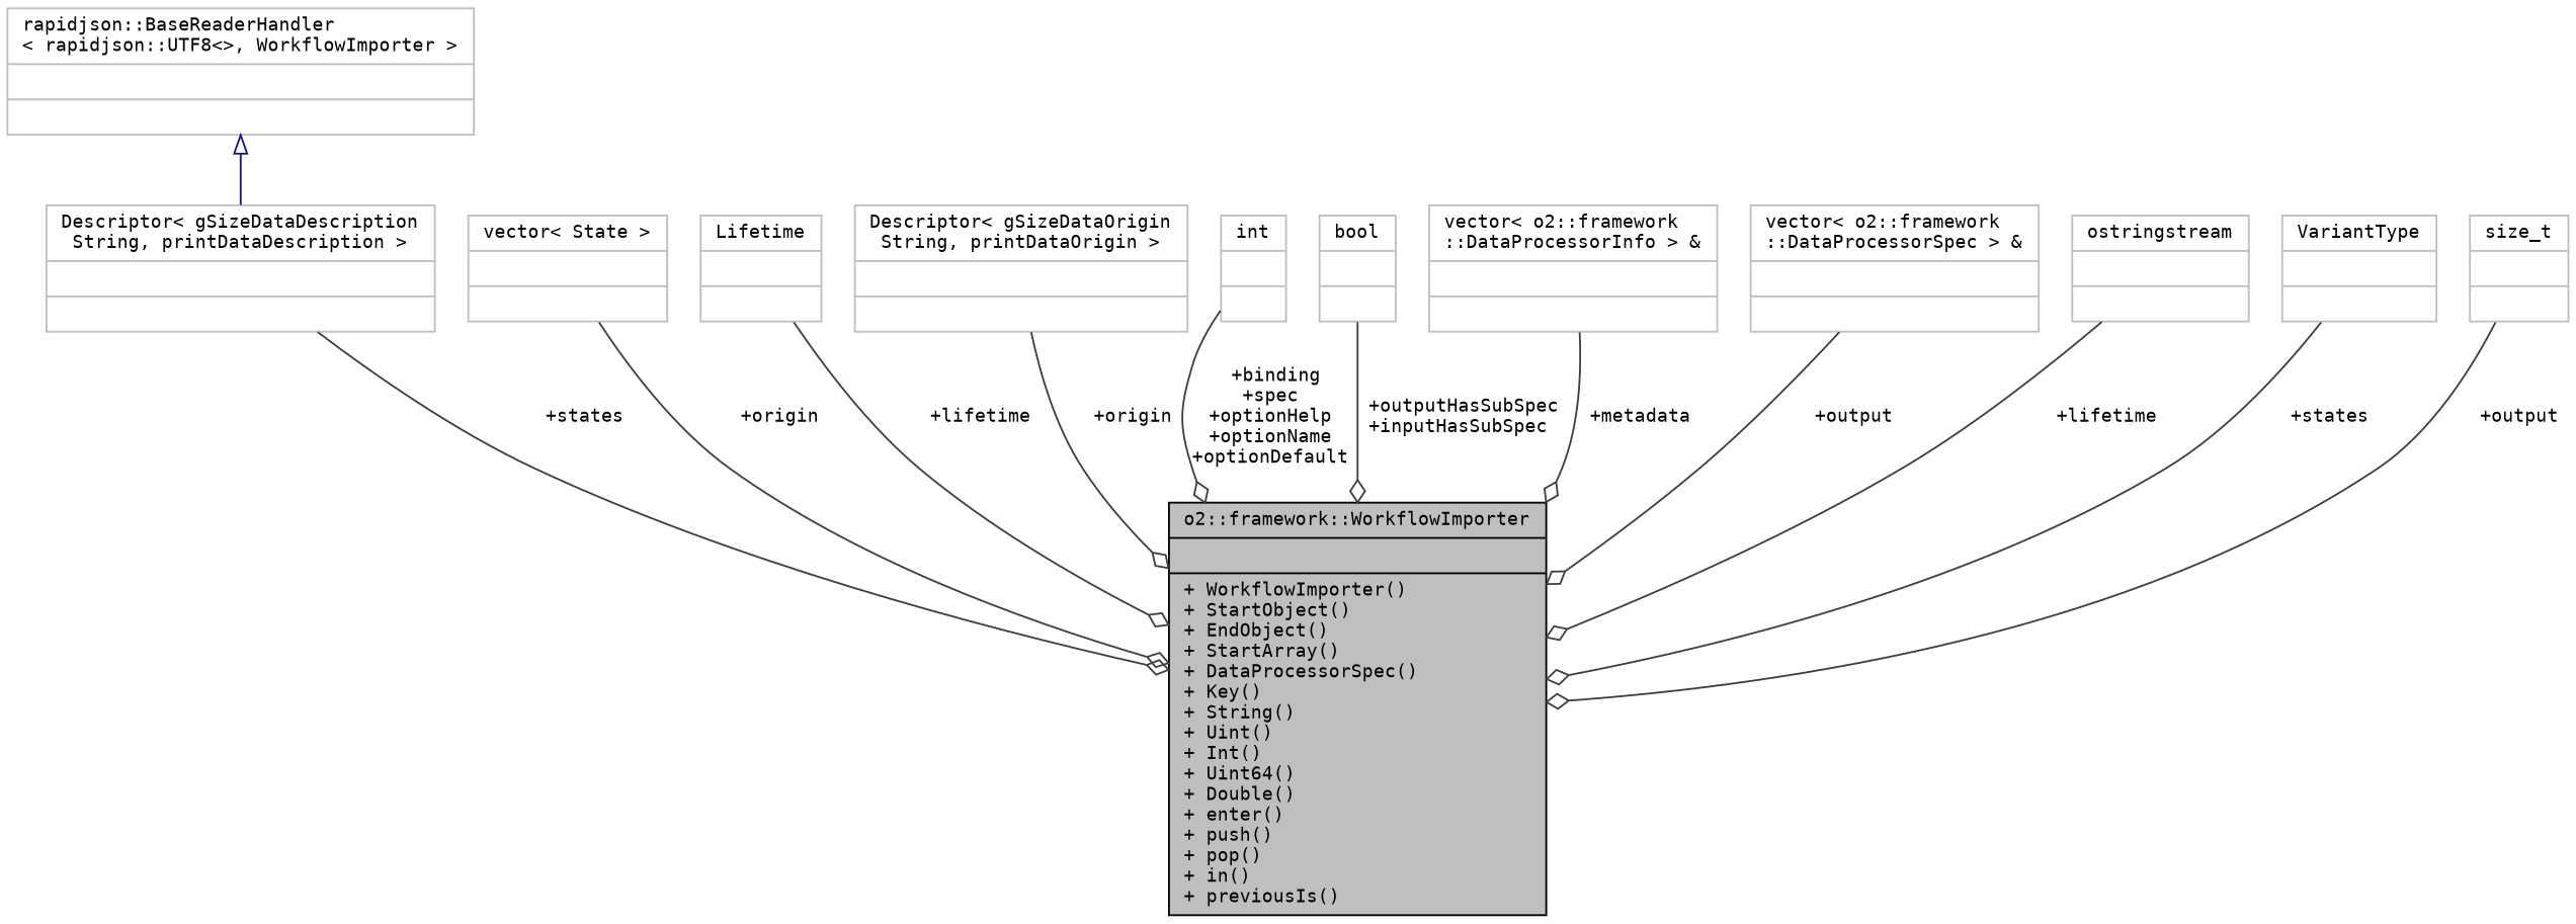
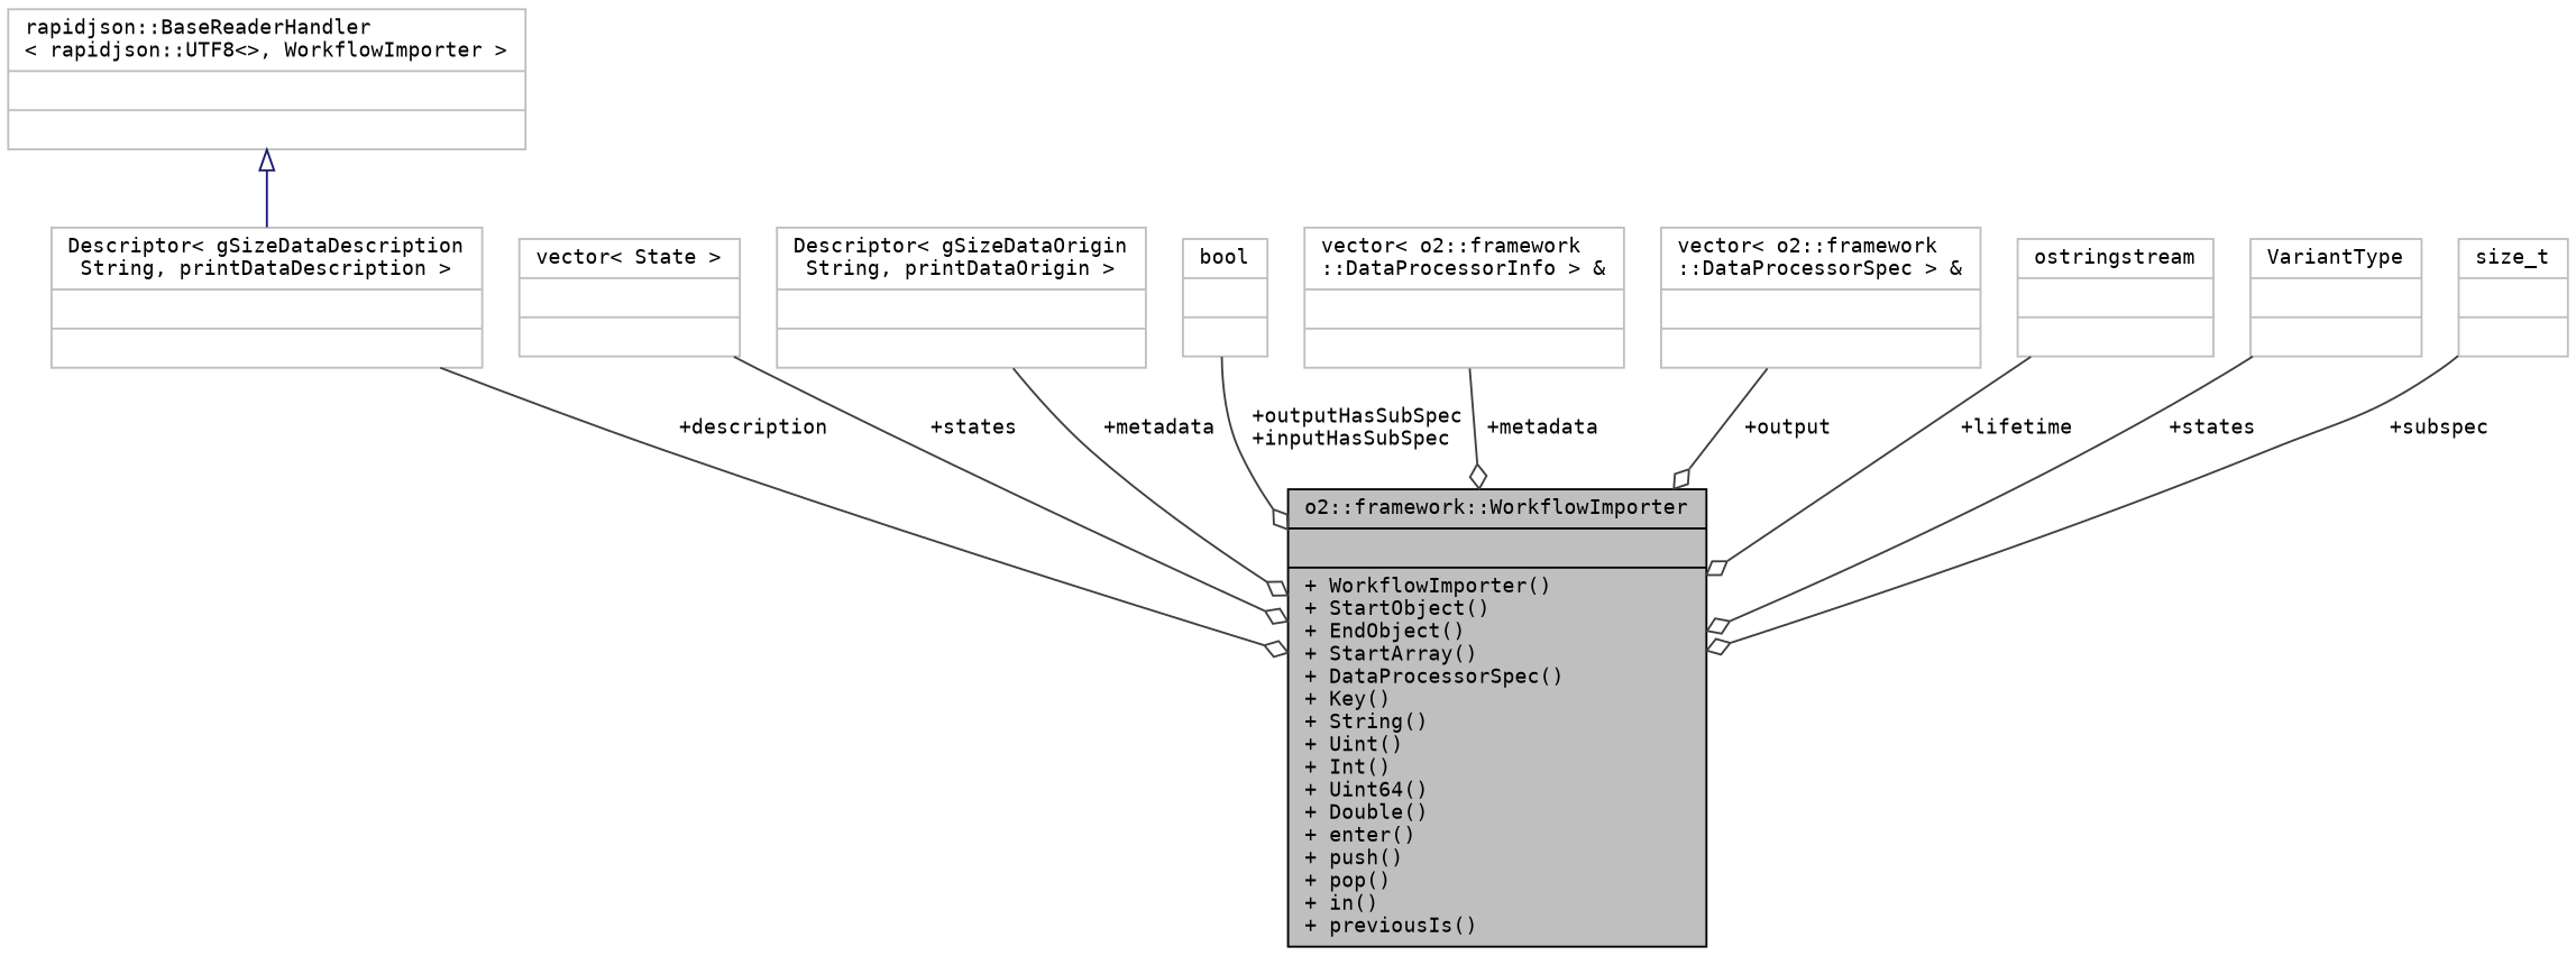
  digraph {
    fontname="DejaVu Sans Mono"
    node [color=grey75 fontname="DejaVu Sans Mono" fontsize=10 shape=record]
    edge [color=grey25 fontname="DejaVu Sans Mono" fontsize=10 labelfontname=Helvetica labelfontsize=10 style=solid arrowhead=odiamond]
    n1 [color=black fillcolor=grey75 fontcolor=black height=0.2 label="{o2::framework::WorkflowImporter\n||+ WorkflowImporter()\l+ StartObject()\l+ EndObject()\l+ StartArray()\l+ DataProcessorSpec()\l+ Key()\l+ String()\l+ Uint()\l+ Int()\l+ Uint64()\l+ Double()\l+ enter()\l+ push()\l+ pop()\l+ in()\l+ previousIs()\l}" style=filled width=0.4]
    n2 [height=0.2 label="{rapidjson::BaseReaderHandler\l\< rapidjson::UTF8\<\>, WorkflowImporter \>\n||}" width=0.4]
    n3 [height=0.2 label="{Descriptor\< gSizeDataDescription\lString, printDataDescription \>\n||}" width=0.4]
    n4 [height=0.2 label="{vector\< State \>\n||}" width=0.4]
-   n5 [height=0.2 label="{Lifetime\n||}" width=0.4]
    n6 [height=0.2 label="{Descriptor\< gSizeDataOrigin\lString, printDataOrigin \>\n||}" width=0.4]
-   n7 [height=0.2 label="{int\n||}" width=0.4]
    n8 [height=0.2 label="{bool\n||}" width=0.4]
    n9 [height=0.2 label="{vector\< o2::framework\l::DataProcessorInfo \> &\n||}" width=0.4]
    n10 [height=0.2 label="{vector\< o2::framework\l::DataProcessorSpec \> &\n||}" width=0.4]
    n11 [height=0.2 label="{ostringstream\n||}" width=0.4]
    n12 [height=0.2 label="{VariantType\n||}" width=0.4]
    n13 [height=0.2 label="{size_t\n||}" width=0.4]
    n2 -> n3 [arrowtail=onormal color=midnightblue dir=back arrowhead=""]
-   n3 -> n1 [label=" +states"]
-   n4 -> n1 [label=" +origin"]
-   n5 -> n1 [label=" +lifetime"]
-   n6 -> n1 [label=" +origin"]
-   n7 -> n1 [label=" +binding\n+spec\n+optionHelp\n+optionName\n+optionDefault"]
+   n3 -> n1 [label=" +description"]
+   n4 -> n1 [label=" +states"]
+   n6 -> n1 [label=" +metadata"]
    n8 -> n1 [label=" +outputHasSubSpec\n+inputHasSubSpec"]
    n9 -> n1 [label=" +metadata"]
    n10 -> n1 [label=" +output"]
    n11 -> n1 [label=" +lifetime"]
    n12 -> n1 [label=" +states"]
-   n13 -> n1 [label=" +output"]
+   n13 -> n1 [label=" +subspec"]
  }
